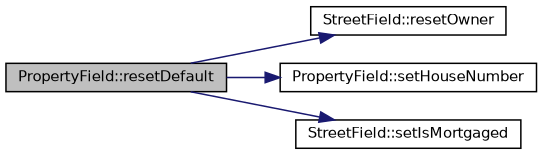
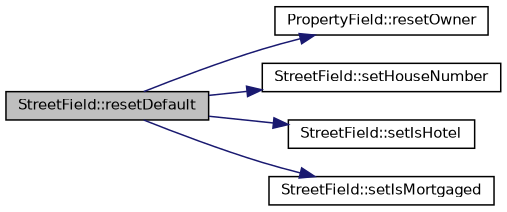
  digraph {
    rankdir=LR
    node [color=black fillcolor=white fontname=Helvetica fontsize=10 shape=record style=filled]
    edge [color=midnightblue fontname=Helvetica fontsize=10 labelfontname=Helvetica labelfontsize=10 style=solid]
-   n1 [fillcolor=grey75 fontcolor=black height=0.2 label="PropertyField::resetDefault" width=0.4]
-   n2 [height=0.2 label="StreetField::resetOwner" width=0.4]
-   n3 [height=0.2 label="PropertyField::setHouseNumber" width=0.4]
+   n1 [fillcolor=grey75 fontcolor=black height=0.2 label="StreetField::resetDefault" width=0.4]
+   n2 [height=0.2 label="PropertyField::resetOwner" width=0.4]
+   n3 [height=0.2 label="StreetField::setHouseNumber" width=0.4]
+   n4 [height=0.2 label="StreetField::setIsHotel" width=0.4]
    n5 [height=0.2 label="StreetField::setIsMortgaged" width=0.4]
    n1 -> n2
    n1 -> n3
+   n1 -> n4
    n1 -> n5
  }
